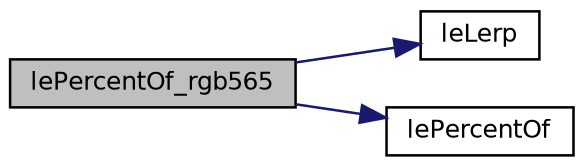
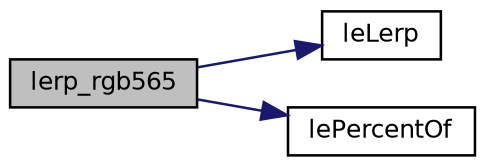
  digraph {
    rankdir=LR
    node [color=black fillcolor=white fontname=Helvetica fontsize=10 shape=record style=filled]
    edge [color=midnightblue fontname=Helvetica fontsize=10 labelfontname=Helvetica labelfontsize=10 style=solid]
-   n1 [fillcolor=grey75 fontcolor=black height=0.2 label=lePercentOf_rgb565 width=0.4]
+   n1 [fillcolor=grey75 fontcolor=black height=0.2 label=lerp_rgb565 width=0.4]
    n2 [height=0.2 label=leLerp width=0.4]
    n3 [height=0.2 label=lePercentOf width=0.4]
    n1 -> n2
    n1 -> n3
  }
